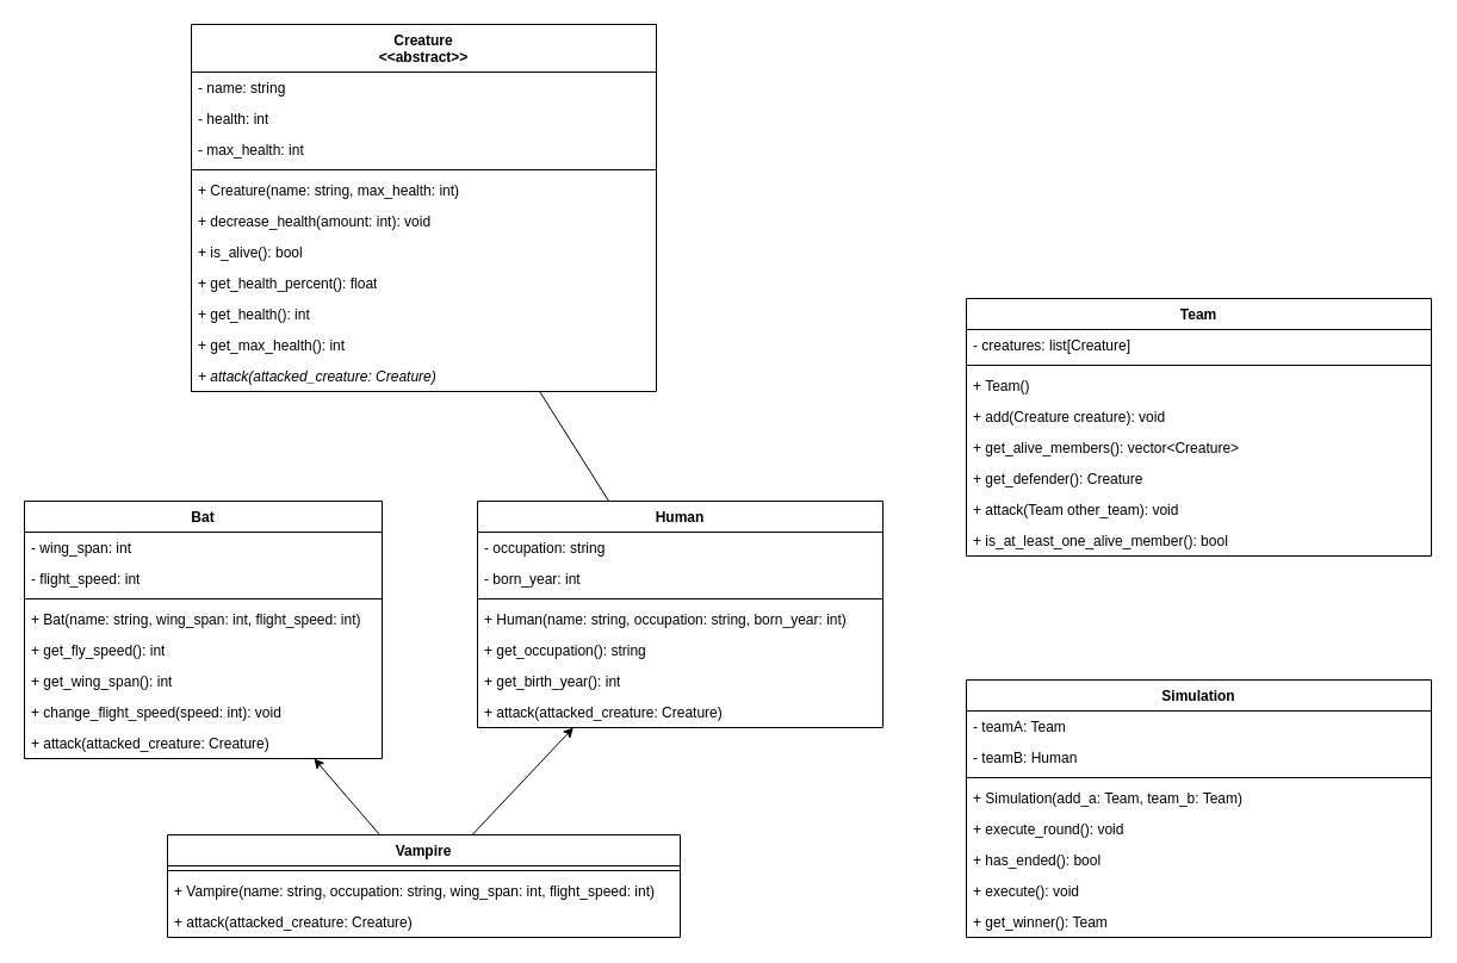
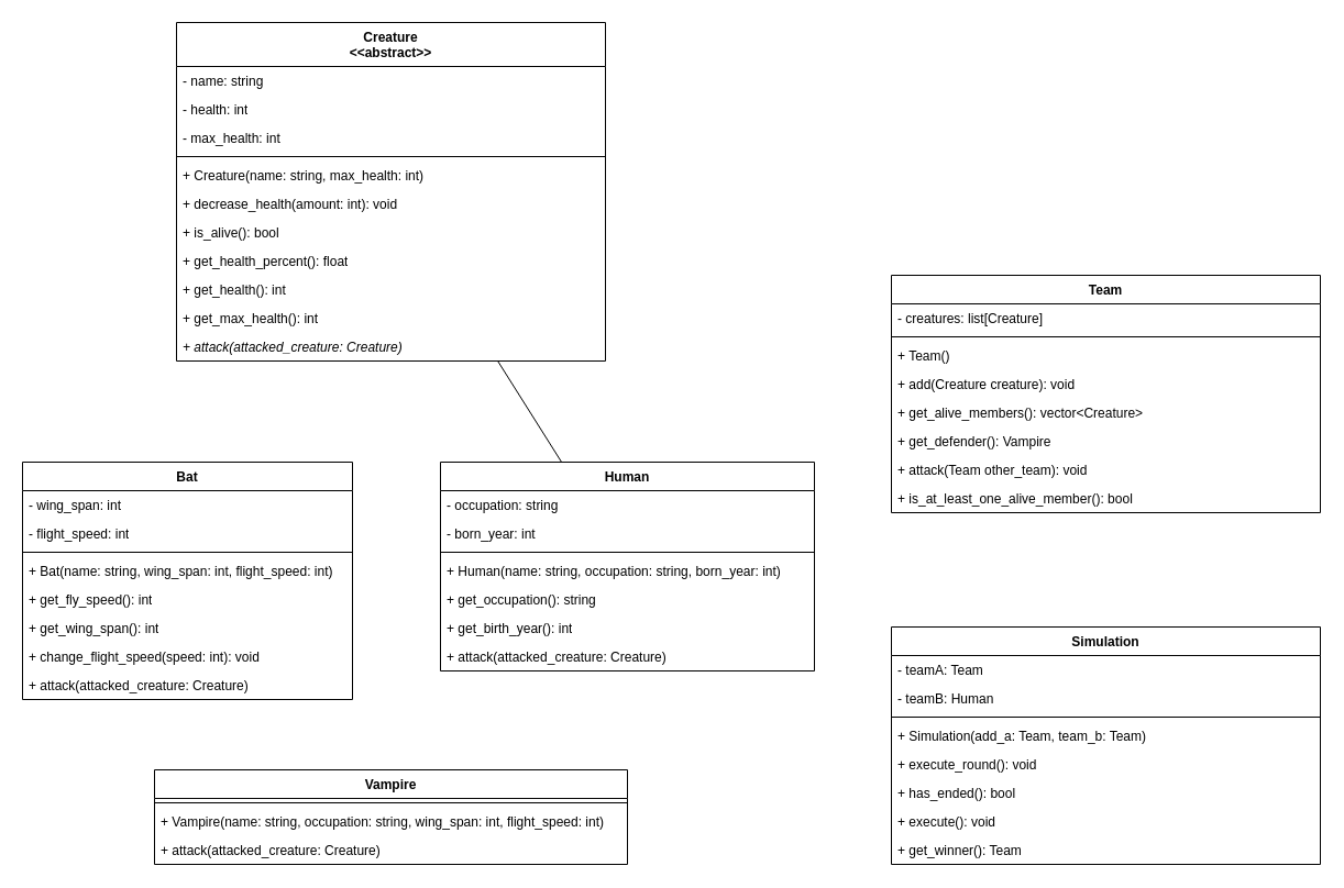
  <mxCell id="0" />
  <mxCell id="1" parent="0" />
  <mxCell id="2" value="Creature&lt;div&gt;&amp;lt;&amp;lt;abstract&amp;gt;&amp;gt;&lt;/div&gt;" style="swimlane;fontStyle=1;align=center;verticalAlign=top;childLayout=stackLayout;horizontal=1;startSize=40;horizontalStack=0;resizeParent=1;resizeParentMax=0;resizeLast=0;collapsible=1;marginBottom=0;whiteSpace=wrap;html=1;" parent="1" vertex="1"><mxGeometry x="160" y="20" width="390" height="308" as="geometry" /></mxCell>
  <mxCell id="3" value="- name: string" style="text;strokeColor=none;fillColor=none;align=left;verticalAlign=top;spacingLeft=4;spacingRight=4;overflow=hidden;rotatable=0;points=[[0,0.5],[1,0.5]];portConstraint=eastwest;whiteSpace=wrap;html=1;" parent="2" vertex="1"><mxGeometry y="40" width="390" height="26" as="geometry" /></mxCell>
  <mxCell id="4" value="- health: int" style="text;strokeColor=none;fillColor=none;align=left;verticalAlign=top;spacingLeft=4;spacingRight=4;overflow=hidden;rotatable=0;points=[[0,0.5],[1,0.5]];portConstraint=eastwest;whiteSpace=wrap;html=1;" parent="2" vertex="1"><mxGeometry y="66" width="390" height="26" as="geometry" /></mxCell>
  <mxCell id="5" value="- max_health: int" style="text;strokeColor=none;fillColor=none;align=left;verticalAlign=top;spacingLeft=4;spacingRight=4;overflow=hidden;rotatable=0;points=[[0,0.5],[1,0.5]];portConstraint=eastwest;whiteSpace=wrap;html=1;" parent="2" vertex="1"><mxGeometry y="92" width="390" height="26" as="geometry" /></mxCell>
  <mxCell id="6" value="" style="line;strokeWidth=1;fillColor=none;align=left;verticalAlign=middle;spacingTop=-1;spacingLeft=3;spacingRight=3;rotatable=0;labelPosition=right;points=[];portConstraint=eastwest;strokeColor=inherit;" parent="2" vertex="1"><mxGeometry y="118" width="390" height="8" as="geometry" /></mxCell>
  <mxCell id="7" value="+ Creature(name: string,&amp;nbsp;&lt;span style=&quot;border-color: var(--border-color);&quot;&gt;max_health&lt;/span&gt;: int)" style="text;strokeColor=none;fillColor=none;align=left;verticalAlign=top;spacingLeft=4;spacingRight=4;overflow=hidden;rotatable=0;points=[[0,0.5],[1,0.5]];portConstraint=eastwest;whiteSpace=wrap;html=1;" parent="2" vertex="1"><mxGeometry y="126" width="390" height="26" as="geometry" /></mxCell>
  <mxCell id="8" value="+ decrease_health(amount: int): void" style="text;strokeColor=none;fillColor=none;align=left;verticalAlign=top;spacingLeft=4;spacingRight=4;overflow=hidden;rotatable=0;points=[[0,0.5],[1,0.5]];portConstraint=eastwest;whiteSpace=wrap;html=1;" parent="2" vertex="1"><mxGeometry y="152" width="390" height="26" as="geometry" /></mxCell>
  <mxCell id="9" value="+ is_alive(): bool" style="text;strokeColor=none;fillColor=none;align=left;verticalAlign=top;spacingLeft=4;spacingRight=4;overflow=hidden;rotatable=0;points=[[0,0.5],[1,0.5]];portConstraint=eastwest;whiteSpace=wrap;html=1;" parent="2" vertex="1"><mxGeometry y="178" width="390" height="26" as="geometry" /></mxCell>
  <mxCell id="10" value="+ get_health_percent(): float" style="text;strokeColor=none;fillColor=none;align=left;verticalAlign=top;spacingLeft=4;spacingRight=4;overflow=hidden;rotatable=0;points=[[0,0.5],[1,0.5]];portConstraint=eastwest;whiteSpace=wrap;html=1;" vertex="1" parent="2"><mxGeometry y="204" width="390" height="26" as="geometry" /></mxCell>
  <mxCell id="11" value="+ get_health(): int" style="text;strokeColor=none;fillColor=none;align=left;verticalAlign=top;spacingLeft=4;spacingRight=4;overflow=hidden;rotatable=0;points=[[0,0.5],[1,0.5]];portConstraint=eastwest;whiteSpace=wrap;html=1;" parent="2" vertex="1"><mxGeometry y="230" width="390" height="26" as="geometry" /></mxCell>
  <mxCell id="12" value="&lt;span style=&quot;font-weight: normal;&quot;&gt;+ get_max_health(): int&lt;/span&gt;" style="text;strokeColor=none;fillColor=none;align=left;verticalAlign=top;spacingLeft=4;spacingRight=4;overflow=hidden;rotatable=0;points=[[0,0.5],[1,0.5]];portConstraint=eastwest;whiteSpace=wrap;html=1;fontStyle=1" parent="2" vertex="1"><mxGeometry y="256" width="390" height="26" as="geometry" /></mxCell>
  <mxCell id="13" value="&lt;span style=&quot;font-weight: normal;&quot;&gt;&lt;i&gt;+ attack(attacked_creature: Creature)&lt;/i&gt;&lt;/span&gt;" style="text;strokeColor=none;fillColor=none;align=left;verticalAlign=top;spacingLeft=4;spacingRight=4;overflow=hidden;rotatable=0;points=[[0,0.5],[1,0.5]];portConstraint=eastwest;whiteSpace=wrap;html=1;fontStyle=1" parent="2" vertex="1"><mxGeometry y="282" width="390" height="26" as="geometry" /></mxCell>
  <mxCell id="14" style="rounded=0;orthogonalLoop=1;jettySize=auto;html=1;endArrow=none;endFill=1;" parent="1" source="15" target="2" edge="1"><mxGeometry relative="1" as="geometry" /></mxCell>
  <mxCell id="15" value="Human" style="swimlane;fontStyle=1;align=center;verticalAlign=top;childLayout=stackLayout;horizontal=1;startSize=26;horizontalStack=0;resizeParent=1;resizeParentMax=0;resizeLast=0;collapsible=1;marginBottom=0;whiteSpace=wrap;html=1;" parent="1" vertex="1"><mxGeometry x="400" y="420" width="340" height="190" as="geometry" /></mxCell>
  <mxCell id="16" value="- occupation: string" style="text;strokeColor=none;fillColor=none;align=left;verticalAlign=top;spacingLeft=4;spacingRight=4;overflow=hidden;rotatable=0;points=[[0,0.5],[1,0.5]];portConstraint=eastwest;whiteSpace=wrap;html=1;" parent="15" vertex="1"><mxGeometry y="26" width="340" height="26" as="geometry" /></mxCell>
  <mxCell id="17" value="- born_year: int" style="text;strokeColor=none;fillColor=none;align=left;verticalAlign=top;spacingLeft=4;spacingRight=4;overflow=hidden;rotatable=0;points=[[0,0.5],[1,0.5]];portConstraint=eastwest;whiteSpace=wrap;html=1;" parent="15" vertex="1"><mxGeometry y="52" width="340" height="26" as="geometry" /></mxCell>
  <mxCell id="18" value="" style="line;strokeWidth=1;fillColor=none;align=left;verticalAlign=middle;spacingTop=-1;spacingLeft=3;spacingRight=3;rotatable=0;labelPosition=right;points=[];portConstraint=eastwest;strokeColor=inherit;" parent="15" vertex="1"><mxGeometry y="78" width="340" height="8" as="geometry" /></mxCell>
  <mxCell id="19" value="+ Human(name: string, occupation: string, born_year: int)" style="text;strokeColor=none;fillColor=none;align=left;verticalAlign=top;spacingLeft=4;spacingRight=4;overflow=hidden;rotatable=0;points=[[0,0.5],[1,0.5]];portConstraint=eastwest;whiteSpace=wrap;html=1;" parent="15" vertex="1"><mxGeometry y="86" width="340" height="26" as="geometry" /></mxCell>
  <mxCell id="20" value="+ get_occupation(): string" style="text;strokeColor=none;fillColor=none;align=left;verticalAlign=top;spacingLeft=4;spacingRight=4;overflow=hidden;rotatable=0;points=[[0,0.5],[1,0.5]];portConstraint=eastwest;whiteSpace=wrap;html=1;" parent="15" vertex="1"><mxGeometry y="112" width="340" height="26" as="geometry" /></mxCell>
  <mxCell id="21" value="+&amp;nbsp;get_birth_year&lt;span style=&quot;background-color: initial;&quot;&gt;(): int&lt;/span&gt;" style="text;strokeColor=none;fillColor=none;align=left;verticalAlign=top;spacingLeft=4;spacingRight=4;overflow=hidden;rotatable=0;points=[[0,0.5],[1,0.5]];portConstraint=eastwest;whiteSpace=wrap;html=1;" parent="15" vertex="1"><mxGeometry y="138" width="340" height="26" as="geometry" /></mxCell>
  <mxCell id="22" value="+ attack(attacked_creature: Creature)" style="text;strokeColor=none;fillColor=none;align=left;verticalAlign=top;spacingLeft=4;spacingRight=4;overflow=hidden;rotatable=0;points=[[0,0.5],[1,0.5]];portConstraint=eastwest;whiteSpace=wrap;html=1;" parent="15" vertex="1"><mxGeometry y="164" width="340" height="26" as="geometry" /></mxCell>
  <mxCell id="23" value="Bat" style="swimlane;fontStyle=1;align=center;verticalAlign=top;childLayout=stackLayout;horizontal=1;startSize=26;horizontalStack=0;resizeParent=1;resizeParentMax=0;resizeLast=0;collapsible=1;marginBottom=0;whiteSpace=wrap;html=1;" parent="1" vertex="1"><mxGeometry x="20" y="420" width="300" height="216" as="geometry" /></mxCell>
  <mxCell id="24" value="- wing_span: int" style="text;strokeColor=none;fillColor=none;align=left;verticalAlign=top;spacingLeft=4;spacingRight=4;overflow=hidden;rotatable=0;points=[[0,0.5],[1,0.5]];portConstraint=eastwest;whiteSpace=wrap;html=1;" parent="23" vertex="1"><mxGeometry y="26" width="300" height="26" as="geometry" /></mxCell>
  <mxCell id="25" value="- flight_speed: int" style="text;strokeColor=none;fillColor=none;align=left;verticalAlign=top;spacingLeft=4;spacingRight=4;overflow=hidden;rotatable=0;points=[[0,0.5],[1,0.5]];portConstraint=eastwest;whiteSpace=wrap;html=1;" parent="23" vertex="1"><mxGeometry y="52" width="300" height="26" as="geometry" /></mxCell>
  <mxCell id="26" value="" style="line;strokeWidth=1;fillColor=none;align=left;verticalAlign=middle;spacingTop=-1;spacingLeft=3;spacingRight=3;rotatable=0;labelPosition=right;points=[];portConstraint=eastwest;strokeColor=inherit;" parent="23" vertex="1"><mxGeometry y="78" width="300" height="8" as="geometry" /></mxCell>
  <mxCell id="27" value="+ Bat(name: string, wing_span: int, flight_speed: int)" style="text;strokeColor=none;fillColor=none;align=left;verticalAlign=top;spacingLeft=4;spacingRight=4;overflow=hidden;rotatable=0;points=[[0,0.5],[1,0.5]];portConstraint=eastwest;whiteSpace=wrap;html=1;" parent="23" vertex="1"><mxGeometry y="86" width="300" height="26" as="geometry" /></mxCell>
  <mxCell id="28" value="+ get_fly_speed(): int" style="text;strokeColor=none;fillColor=none;align=left;verticalAlign=top;spacingLeft=4;spacingRight=4;overflow=hidden;rotatable=0;points=[[0,0.5],[1,0.5]];portConstraint=eastwest;whiteSpace=wrap;html=1;" parent="23" vertex="1"><mxGeometry y="112" width="300" height="26" as="geometry" /></mxCell>
  <mxCell id="29" value="+ get_wing_span(): int" style="text;strokeColor=none;fillColor=none;align=left;verticalAlign=top;spacingLeft=4;spacingRight=4;overflow=hidden;rotatable=0;points=[[0,0.5],[1,0.5]];portConstraint=eastwest;whiteSpace=wrap;html=1;" parent="23" vertex="1"><mxGeometry y="138" width="300" height="26" as="geometry" /></mxCell>
  <mxCell id="30" value="+ change_flight_speed(speed: int): void" style="text;strokeColor=none;fillColor=none;align=left;verticalAlign=top;spacingLeft=4;spacingRight=4;overflow=hidden;rotatable=0;points=[[0,0.5],[1,0.5]];portConstraint=eastwest;whiteSpace=wrap;html=1;" parent="23" vertex="1"><mxGeometry y="164" width="300" height="26" as="geometry" /></mxCell>
  <mxCell id="31" value="+ attack(attacked_creature: Creature)" style="text;strokeColor=none;fillColor=none;align=left;verticalAlign=top;spacingLeft=4;spacingRight=4;overflow=hidden;rotatable=0;points=[[0,0.5],[1,0.5]];portConstraint=eastwest;whiteSpace=wrap;html=1;" parent="23" vertex="1"><mxGeometry y="190" width="300" height="26" as="geometry" /></mxCell>
- <mxCell id="32" style="rounded=0;orthogonalLoop=1;jettySize=auto;html=1;" parent="1" source="34" target="15" edge="1"><mxGeometry relative="1" as="geometry" /></mxCell>
- <mxCell id="33" style="rounded=0;orthogonalLoop=1;jettySize=auto;html=1;" parent="1" source="34" target="23" edge="1"><mxGeometry relative="1" as="geometry" /></mxCell>
  <mxCell id="34" value="Vampire" style="swimlane;fontStyle=1;align=center;verticalAlign=top;childLayout=stackLayout;horizontal=1;startSize=26;horizontalStack=0;resizeParent=1;resizeParentMax=0;resizeLast=0;collapsible=1;marginBottom=0;whiteSpace=wrap;html=1;" parent="1" vertex="1"><mxGeometry x="140" y="700" width="430" height="86" as="geometry" /></mxCell>
  <mxCell id="35" value="" style="line;strokeWidth=1;fillColor=none;align=left;verticalAlign=middle;spacingTop=-1;spacingLeft=3;spacingRight=3;rotatable=0;labelPosition=right;points=[];portConstraint=eastwest;strokeColor=inherit;" parent="34" vertex="1"><mxGeometry y="26" width="430" height="8" as="geometry" /></mxCell>
  <mxCell id="36" value="+&amp;nbsp;Vampire(name: string, occupation: string, wing_span: int, flight_speed: int)" style="text;strokeColor=none;fillColor=none;align=left;verticalAlign=top;spacingLeft=4;spacingRight=4;overflow=hidden;rotatable=0;points=[[0,0.5],[1,0.5]];portConstraint=eastwest;whiteSpace=wrap;html=1;" parent="34" vertex="1"><mxGeometry y="34" width="430" height="26" as="geometry" /></mxCell>
  <mxCell id="37" value="+ attack(attacked_creature: Creature)" style="text;strokeColor=none;fillColor=none;align=left;verticalAlign=top;spacingLeft=4;spacingRight=4;overflow=hidden;rotatable=0;points=[[0,0.5],[1,0.5]];portConstraint=eastwest;whiteSpace=wrap;html=1;" parent="34" vertex="1"><mxGeometry y="60" width="430" height="26" as="geometry" /></mxCell>
  <mxCell id="38" value="Team" style="swimlane;fontStyle=1;align=center;verticalAlign=top;childLayout=stackLayout;horizontal=1;startSize=26;horizontalStack=0;resizeParent=1;resizeParentMax=0;resizeLast=0;collapsible=1;marginBottom=0;whiteSpace=wrap;html=1;" parent="1" vertex="1"><mxGeometry x="810" y="250" width="390" height="216" as="geometry" /></mxCell>
  <mxCell id="39" value="- creatures:&amp;nbsp;list[Creature]" style="text;strokeColor=none;fillColor=none;align=left;verticalAlign=top;spacingLeft=4;spacingRight=4;overflow=hidden;rotatable=0;points=[[0,0.5],[1,0.5]];portConstraint=eastwest;whiteSpace=wrap;html=1;" parent="38" vertex="1"><mxGeometry y="26" width="390" height="26" as="geometry" /></mxCell>
  <mxCell id="40" value="" style="line;strokeWidth=1;fillColor=none;align=left;verticalAlign=middle;spacingTop=-1;spacingLeft=3;spacingRight=3;rotatable=0;labelPosition=right;points=[];portConstraint=eastwest;strokeColor=inherit;" parent="38" vertex="1"><mxGeometry y="52" width="390" height="8" as="geometry" /></mxCell>
  <mxCell id="41" value="+ Team()" style="text;strokeColor=none;fillColor=none;align=left;verticalAlign=top;spacingLeft=4;spacingRight=4;overflow=hidden;rotatable=0;points=[[0,0.5],[1,0.5]];portConstraint=eastwest;whiteSpace=wrap;html=1;" parent="38" vertex="1"><mxGeometry y="60" width="390" height="26" as="geometry" /></mxCell>
  <mxCell id="42" value="+ add(Creature creature): void" style="text;strokeColor=none;fillColor=none;align=left;verticalAlign=top;spacingLeft=4;spacingRight=4;overflow=hidden;rotatable=0;points=[[0,0.5],[1,0.5]];portConstraint=eastwest;whiteSpace=wrap;html=1;" parent="38" vertex="1"><mxGeometry y="86" width="390" height="26" as="geometry" /></mxCell>
  <mxCell id="43" value="+ get_alive_members(): vector&amp;lt;Creature&amp;gt;" style="text;strokeColor=none;fillColor=none;align=left;verticalAlign=top;spacingLeft=4;spacingRight=4;overflow=hidden;rotatable=0;points=[[0,0.5],[1,0.5]];portConstraint=eastwest;whiteSpace=wrap;html=1;" parent="38" vertex="1"><mxGeometry y="112" width="390" height="26" as="geometry" /></mxCell>
- <mxCell id="44" value="+ get_defender(): Creature" style="text;strokeColor=none;fillColor=none;align=left;verticalAlign=top;spacingLeft=4;spacingRight=4;overflow=hidden;rotatable=0;points=[[0,0.5],[1,0.5]];portConstraint=eastwest;whiteSpace=wrap;html=1;" parent="38" vertex="1"><mxGeometry y="138" width="390" height="26" as="geometry" /></mxCell>
+ <mxCell id="44" value="+ get_defender(): Vampire" style="text;strokeColor=none;fillColor=none;align=left;verticalAlign=top;spacingLeft=4;spacingRight=4;overflow=hidden;rotatable=0;points=[[0,0.5],[1,0.5]];portConstraint=eastwest;whiteSpace=wrap;html=1;" parent="38" vertex="1"><mxGeometry y="138" width="390" height="26" as="geometry" /></mxCell>
  <mxCell id="45" value="+ attack(Team other_team): void" style="text;strokeColor=none;fillColor=none;align=left;verticalAlign=top;spacingLeft=4;spacingRight=4;overflow=hidden;rotatable=0;points=[[0,0.5],[1,0.5]];portConstraint=eastwest;whiteSpace=wrap;html=1;" parent="38" vertex="1"><mxGeometry y="164" width="390" height="26" as="geometry" /></mxCell>
  <mxCell id="46" value="+ is_at_least_one_alive_member(): bool" style="text;strokeColor=none;fillColor=none;align=left;verticalAlign=top;spacingLeft=4;spacingRight=4;overflow=hidden;rotatable=0;points=[[0,0.5],[1,0.5]];portConstraint=eastwest;whiteSpace=wrap;html=1;" parent="38" vertex="1"><mxGeometry y="190" width="390" height="26" as="geometry" /></mxCell>
  <mxCell id="47" value="Simulation" style="swimlane;fontStyle=1;align=center;verticalAlign=top;childLayout=stackLayout;horizontal=1;startSize=26;horizontalStack=0;resizeParent=1;resizeParentMax=0;resizeLast=0;collapsible=1;marginBottom=0;whiteSpace=wrap;html=1;" parent="1" vertex="1"><mxGeometry x="810" y="570" width="390" height="216" as="geometry" /></mxCell>
  <mxCell id="48" value="- teamA: Team" style="text;strokeColor=none;fillColor=none;align=left;verticalAlign=top;spacingLeft=4;spacingRight=4;overflow=hidden;rotatable=0;points=[[0,0.5],[1,0.5]];portConstraint=eastwest;whiteSpace=wrap;html=1;" parent="47" vertex="1"><mxGeometry y="26" width="390" height="26" as="geometry" /></mxCell>
  <mxCell id="49" value="- teamB: Human" style="text;strokeColor=none;fillColor=none;align=left;verticalAlign=top;spacingLeft=4;spacingRight=4;overflow=hidden;rotatable=0;points=[[0,0.5],[1,0.5]];portConstraint=eastwest;whiteSpace=wrap;html=1;" parent="47" vertex="1"><mxGeometry y="52" width="390" height="26" as="geometry" /></mxCell>
  <mxCell id="50" value="" style="line;strokeWidth=1;fillColor=none;align=left;verticalAlign=middle;spacingTop=-1;spacingLeft=3;spacingRight=3;rotatable=0;labelPosition=right;points=[];portConstraint=eastwest;strokeColor=inherit;" parent="47" vertex="1"><mxGeometry y="78" width="390" height="8" as="geometry" /></mxCell>
  <mxCell id="51" value="+&amp;nbsp;Simulation(add_a: Team, team_b: Team)" style="text;strokeColor=none;fillColor=none;align=left;verticalAlign=top;spacingLeft=4;spacingRight=4;overflow=hidden;rotatable=0;points=[[0,0.5],[1,0.5]];portConstraint=eastwest;whiteSpace=wrap;html=1;" parent="47" vertex="1"><mxGeometry y="86" width="390" height="26" as="geometry" /></mxCell>
  <mxCell id="52" value="+ execute_round(): void" style="text;strokeColor=none;fillColor=none;align=left;verticalAlign=top;spacingLeft=4;spacingRight=4;overflow=hidden;rotatable=0;points=[[0,0.5],[1,0.5]];portConstraint=eastwest;whiteSpace=wrap;html=1;" parent="47" vertex="1"><mxGeometry y="112" width="390" height="26" as="geometry" /></mxCell>
  <mxCell id="53" value="+ has_ended(): bool" style="text;strokeColor=none;fillColor=none;align=left;verticalAlign=top;spacingLeft=4;spacingRight=4;overflow=hidden;rotatable=0;points=[[0,0.5],[1,0.5]];portConstraint=eastwest;whiteSpace=wrap;html=1;" parent="47" vertex="1"><mxGeometry y="138" width="390" height="26" as="geometry" /></mxCell>
  <mxCell id="54" value="+ execute(): void" style="text;strokeColor=none;fillColor=none;align=left;verticalAlign=top;spacingLeft=4;spacingRight=4;overflow=hidden;rotatable=0;points=[[0,0.5],[1,0.5]];portConstraint=eastwest;whiteSpace=wrap;html=1;" vertex="1" parent="47"><mxGeometry y="164" width="390" height="26" as="geometry" /></mxCell>
  <mxCell id="55" value="+ get_winner(): Team" style="text;strokeColor=none;fillColor=none;align=left;verticalAlign=top;spacingLeft=4;spacingRight=4;overflow=hidden;rotatable=0;points=[[0,0.5],[1,0.5]];portConstraint=eastwest;whiteSpace=wrap;html=1;" vertex="1" parent="47"><mxGeometry y="190" width="390" height="26" as="geometry" /></mxCell>
